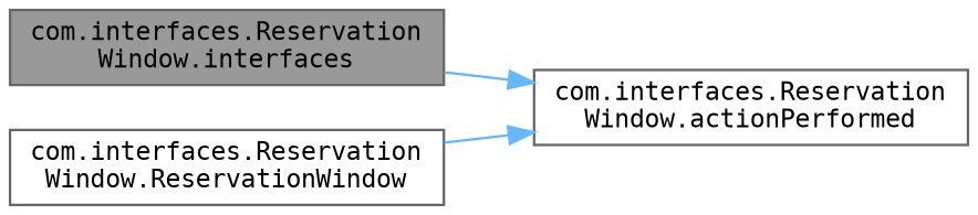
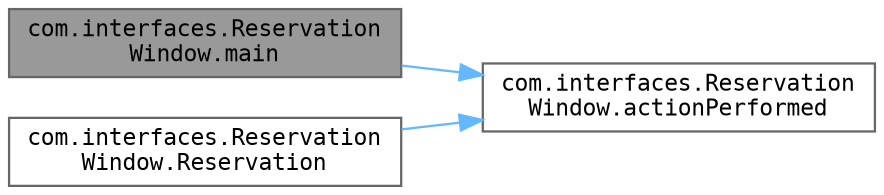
  digraph {
    fontname="DejaVu Sans Mono"
    rankdir=LR
    node [color=grey40 fillcolor=white fontname="DejaVu Sans Mono" fontsize=10 shape=box style=filled]
    edge [color=steelblue1 fontname="DejaVu Sans Mono" fontsize=10 labelfontname=Helvetica labelfontsize=10 style=solid]
-   n1 [color=gray40 fillcolor=grey60 fontcolor=black height=0.2 label="com.interfaces.Reservation\lWindow.interfaces" width=0.4]
+   n1 [color=gray40 fillcolor=grey60 fontcolor=black height=0.2 label="com.interfaces.Reservation\lWindow.main" width=0.4]
    n2 [height=0.2 label="com.interfaces.Reservation\lWindow.actionPerformed" width=0.4]
-   n3 [height=0.2 label="com.interfaces.Reservation\lWindow.ReservationWindow" width=0.4]
+   n3 [height=0.2 label="com.interfaces.Reservation\lWindow.Reservation" width=0.4]
    n1 -> n2
    n3 -> n2
  }
